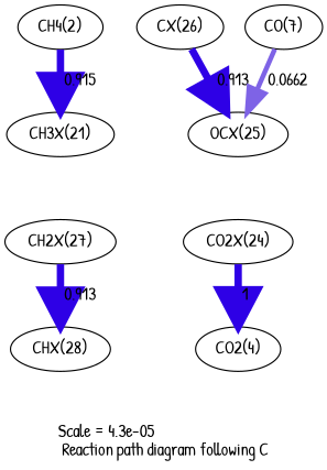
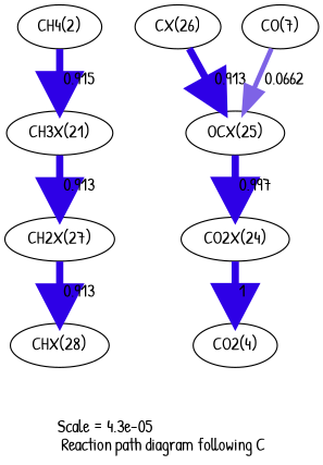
  digraph {
    fontname="Patrick Hand"
    label="Scale = 4.3e-05\l Reaction path diagram following C"
    node [fontname="Patrick Hand"]
    edge [arrowsize=2.97 color="0.7, 1.41, 0.9" fontname="Patrick Hand" penwidth=5.93]
    n1 [label="CH4(2)"]
    n2 [label="CH3X(21)"]
    n3 [label="CH2X(27)"]
    n4 [label="CHX(28)"]
    n5 [label="CX(26)"]
    n6 [label="OCX(25)"]
    n7 [label="CO2X(24)"]
    n8 [label="CO2(4)"]
    n9 [label="CO(7)"]
    n1 -> n2 [color="0.7, 1.42, 0.9" label=" 0.915"]
+   n2 -> n3 [label=" 0.913"]
    n3 -> n4 [label=" 0.913"]
    n5 -> n6 [label=" 0.913"]
+   n6 -> n7 [arrowsize=3 color="0.7, 1.5, 0.9" label=" 0.997" penwidth=6]
    n7 -> n8 [arrowsize=3 color="0.7, 1.5, 0.9" label=" 1" penwidth=6]
    n9 -> n6 [arrowsize=1.98 color="0.7, 0.566, 0.9" label=" 0.0662" penwidth=3.95]
  }
